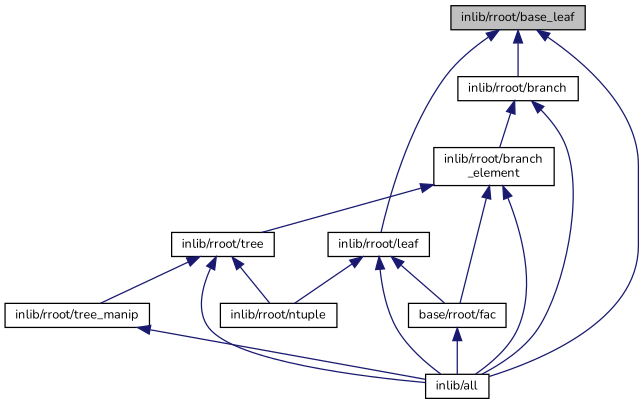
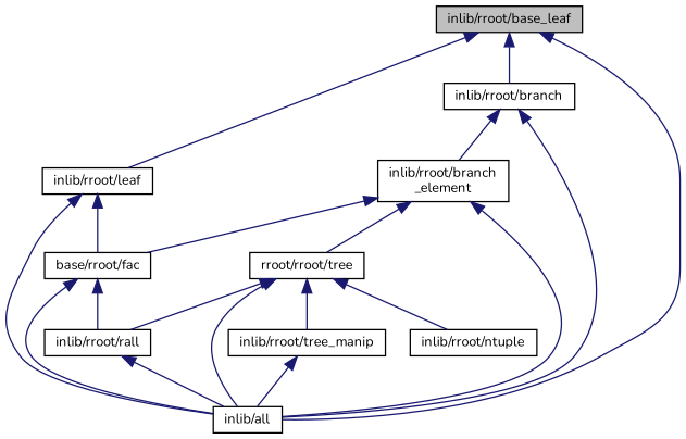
  digraph {
    fontname=Nunito
    node [color=black fillcolor=white fontname=Nunito fontsize=10 shape=record style=filled]
    edge [color=midnightblue dir=back fontname=Nunito fontsize=10 labelfontname=Helvetica labelfontsize=10 style=solid]
    n1 [fillcolor=grey75 fontcolor=black height=0.2 label="inlib/rroot/base_leaf" width=0.4]
    n2 [height=0.2 label="inlib/all" width=0.4]
    n3 [height=0.2 label="inlib/rroot/branch" width=0.4]
    n4 [height=0.2 label="inlib/rroot/leaf" width=0.4]
    n5 [height=0.2 label="inlib/rroot/branch\l_element" width=0.4]
    n6 [height=0.2 label="base/rroot/fac" width=0.4]
    n7 [height=0.2 label="inlib/rroot/ntuple" width=0.4]
-   n8 [height=0.2 label="inlib/rroot/tree" width=0.4]
+   n8 [height=0.2 label="rroot/rroot/tree" width=0.4]
+   n9 [height=0.2 label="inlib/rroot/rall" width=0.4]
    n10 [height=0.2 label="inlib/rroot/tree_manip" width=0.4]
    n1 -> n2
    n1 -> n3
    n1 -> n4
    n3 -> n2
    n3 -> n5
    n4 -> n2
    n4 -> n6
-   n4 -> n7
    n5 -> n2
    n5 -> n6
    n5 -> n8
    n6 -> n2
+   n6 -> n9
    n8 -> n2
    n8 -> n7
+   n8 -> n9
    n8 -> n10
+   n9 -> n2
    n10 -> n2
  }
